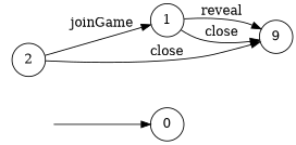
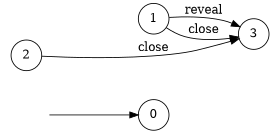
  digraph {
    rankdir=LR
    node [shape=circle]
    "" [shape=plaintext]
    n2 [label=0]
    n3 [label=2]
    n4 [label=1]
-   n5 [label=9]
+   n5 [label=3]
    "" -> n2
-   n3 -> n4 [label=joinGame]
    n3 -> n5 [label=close]
    n4 -> n5 [label=reveal]
    n4 -> n5 [label=close]
  }
